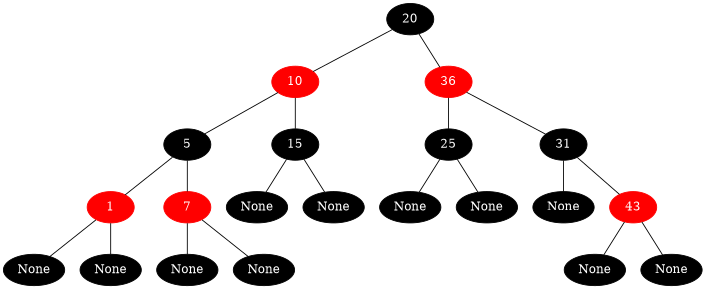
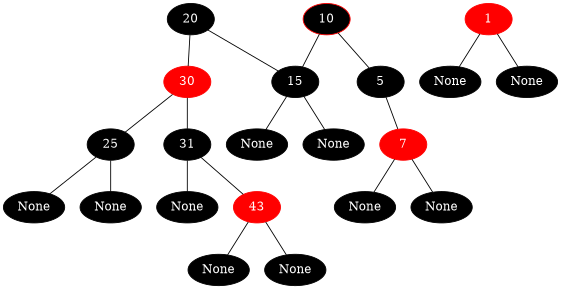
  graph {
    node [color=black fontcolor=white style=filled]
    n1 [label=20]
-   n2 [color=red label=10]
-   n3 [color=red label=36]
+   n2 [color=red label=10 fillcolor=black]
+   n3 [color=red label=30]
    n4 [label=5]
    n5 [label=15]
    n6 [label=25]
    n7 [label=31]
    n8 [color=red label=1]
    n9 [color=red label=7]
    n10 [label=None]
    n11 [label=None]
    n12 [label=None]
    n13 [label=None]
    n14 [label=None]
    n15 [label=None]
    n16 [label=None]
    n17 [label=None]
    n18 [label=None]
    n19 [color=red label=43]
    n20 [label=None]
    n21 [label=None]
-   n1 -- n2
+   n1 -- n5
    n1 -- n3
    n2 -- n4
    n2 -- n5
    n3 -- n6
    n3 -- n7
-   n4 -- n8
    n4 -- n9
    n5 -- n10
    n5 -- n11
    n6 -- n16
    n6 -- n17
    n7 -- n18
    n7 -- n19
    n8 -- n12
    n8 -- n13
    n9 -- n14
    n9 -- n15
    n19 -- n20
    n19 -- n21
  }
